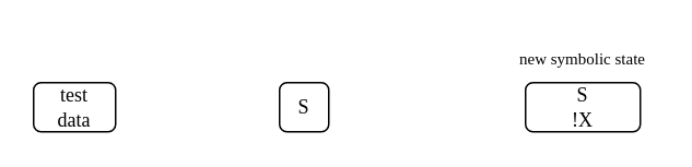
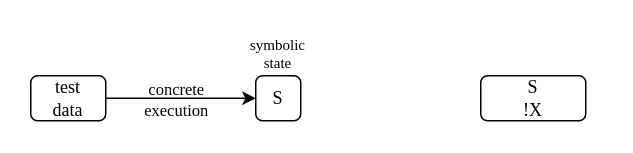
  <mxCell id="0" />
  <mxCell id="1" parent="0" />
+ <mxCell id="2" value="" style="edgeStyle=orthogonalEdgeStyle;rounded=0;orthogonalLoop=1;jettySize=auto;html=1;" edge="1" parent="1" source="4" target="6"><mxGeometry relative="1" as="geometry" /></mxCell>
+ <mxCell id="3" value="concrete&lt;br&gt;execution" style="edgeLabel;html=1;align=center;verticalAlign=middle;resizable=0;points=[];backgroundOutline=0;fontFamily=Fira Mono;labelBackgroundColor=none;" vertex="1" connectable="0" parent="2"><mxGeometry x="-0.077" relative="1" as="geometry"><mxPoint as="offset" /></mxGeometry></mxCell>
  <mxCell id="4" value="test&lt;br&gt;data" style="rounded=1;whiteSpace=wrap;html=1;fontFamily=Fira Mono;movable=1;resizable=1;rotatable=1;deletable=1;editable=1;locked=0;connectable=1;" vertex="1" parent="1"><mxGeometry x="20" y="50" width="50" height="30" as="geometry" /></mxCell>
+ <mxCell id="5" value="symbolic&lt;br&gt;state" style="text;html=1;strokeColor=none;fillColor=none;align=center;verticalAlign=middle;whiteSpace=wrap;rounded=0;fontFamily=Fira Mono;fontSize=10;" vertex="1" parent="1"><mxGeometry x="140" y="20" width="90" height="30" as="geometry" /></mxCell>
  <mxCell id="6" value="S" style="rounded=1;whiteSpace=wrap;html=1;fontFamily=Fira Mono;movable=1;resizable=1;rotatable=1;deletable=1;editable=1;locked=0;connectable=1;" vertex="1" parent="1"><mxGeometry x="170" y="50" width="30" height="30" as="geometry" /></mxCell>
  <mxCell id="7" value="S&lt;br&gt;!X" style="rounded=1;whiteSpace=wrap;html=1;fontFamily=Fira Mono;movable=1;resizable=1;rotatable=1;deletable=1;editable=1;locked=0;connectable=1;" vertex="1" parent="1"><mxGeometry x="320" y="50" width="70" height="30" as="geometry" /></mxCell>
- <mxCell id="8" value="new symbolic state" style="text;html=1;strokeColor=none;fillColor=none;align=center;verticalAlign=middle;whiteSpace=wrap;rounded=0;fontFamily=Fira Mono;fontSize=10;" vertex="1" parent="1"><mxGeometry x="310" y="20" width="90" height="30" as="geometry" /></mxCell>
